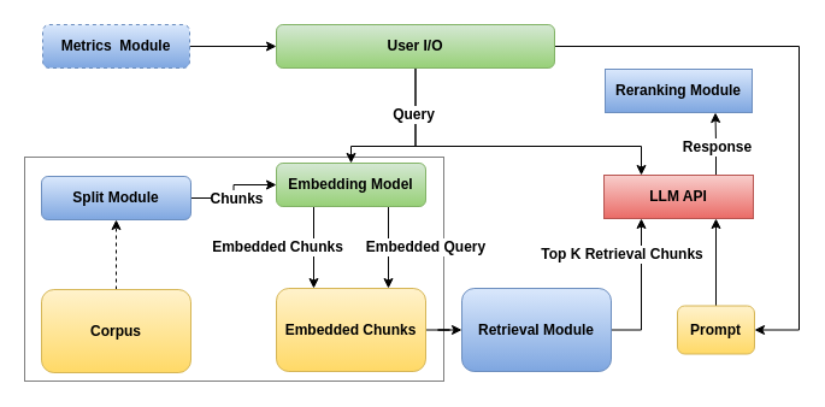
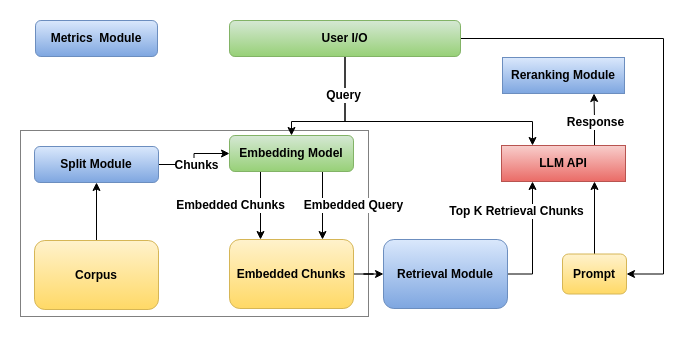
  <mxCell id="0" />
  <mxCell id="1" parent="0" />
  <mxCell id="2" value="" style="rounded=0;whiteSpace=wrap;html=1;dashed=1;dashPattern=1 1;" vertex="1" parent="1"><mxGeometry x="20" y="130" width="348" height="186" as="geometry" /></mxCell>
  <mxCell id="3" style="edgeStyle=orthogonalEdgeStyle;rounded=0;orthogonalLoop=1;jettySize=auto;html=1;exitX=0.5;exitY=1;exitDx=0;exitDy=0;entryX=0.5;entryY=0;entryDx=0;entryDy=0;fontStyle=1;fontSize=12;" parent="1" source="7" target="12" edge="1"><mxGeometry relative="1" as="geometry"><Array as="points"><mxPoint x="345" y="121" /><mxPoint x="291" y="121" /></Array></mxGeometry></mxCell>
  <mxCell id="4" style="edgeStyle=orthogonalEdgeStyle;rounded=0;orthogonalLoop=1;jettySize=auto;html=1;exitX=0.5;exitY=1;exitDx=0;exitDy=0;entryX=0.25;entryY=0;entryDx=0;entryDy=0;fontStyle=1;fontSize=12;" parent="1" source="7" target="15" edge="1"><mxGeometry relative="1" as="geometry"><Array as="points"><mxPoint x="345" y="121" /><mxPoint x="532" y="121" /></Array></mxGeometry></mxCell>
  <mxCell id="5" value="Query" style="edgeLabel;html=1;align=center;verticalAlign=middle;resizable=0;points=[];fontStyle=1;fontSize=12;" parent="4" vertex="1" connectable="0"><mxGeometry x="-0.872" y="1" relative="1" as="geometry"><mxPoint x="-3" y="20" as="offset" /></mxGeometry></mxCell>
  <mxCell id="6" style="edgeStyle=orthogonalEdgeStyle;rounded=0;orthogonalLoop=1;jettySize=auto;html=1;exitX=1;exitY=0.5;exitDx=0;exitDy=0;entryX=1;entryY=0.5;entryDx=0;entryDy=0;fontStyle=1;fontSize=12;" parent="1" source="7" target="26" edge="1"><mxGeometry relative="1" as="geometry"><Array as="points"><mxPoint x="663" y="38" /><mxPoint x="663" y="274" /></Array></mxGeometry></mxCell>
  <mxCell id="7" value="User I/O" style="rounded=1;whiteSpace=wrap;html=1;fillColor=#d5e8d4;strokeColor=#82b366;fontStyle=1;fontSize=12;gradientColor=#97d077;" parent="1" vertex="1"><mxGeometry x="229" y="20" width="231" height="36" as="geometry" /></mxCell>
  <mxCell id="8" style="edgeStyle=orthogonalEdgeStyle;rounded=0;orthogonalLoop=1;jettySize=auto;html=1;exitX=0.25;exitY=1;exitDx=0;exitDy=0;entryX=0.25;entryY=0;entryDx=0;entryDy=0;fontStyle=1;fontSize=12;" parent="1" source="12" target="19" edge="1"><mxGeometry relative="1" as="geometry" /></mxCell>
  <mxCell id="9" value="Embedded Chunks" style="edgeLabel;html=1;align=center;verticalAlign=middle;resizable=0;points=[];fontStyle=1;fontSize=12;" parent="8" vertex="1" connectable="0"><mxGeometry x="-0.121" y="-1" relative="1" as="geometry"><mxPoint x="-30" y="3" as="offset" /></mxGeometry></mxCell>
  <mxCell id="10" style="edgeStyle=orthogonalEdgeStyle;rounded=0;orthogonalLoop=1;jettySize=auto;html=1;exitX=0.75;exitY=1;exitDx=0;exitDy=0;entryX=0.75;entryY=0;entryDx=0;entryDy=0;fontStyle=1;fontSize=12;" parent="1" source="12" target="19" edge="1"><mxGeometry relative="1" as="geometry" /></mxCell>
  <mxCell id="11" value="Embedded Query" style="edgeLabel;html=1;align=center;verticalAlign=middle;resizable=0;points=[];fontStyle=1;fontSize=12;" parent="10" vertex="1" connectable="0"><mxGeometry x="-0.035" y="-1" relative="1" as="geometry"><mxPoint x="31" as="offset" /></mxGeometry></mxCell>
  <mxCell id="12" value="Embedding Model" style="rounded=1;whiteSpace=wrap;html=1;fillColor=#d5e8d4;strokeColor=#82b366;fontStyle=1;fontSize=12;gradientColor=#97d077;" parent="1" vertex="1"><mxGeometry x="229" y="135" width="124" height="36" as="geometry" /></mxCell>
  <mxCell id="13" style="edgeStyle=orthogonalEdgeStyle;rounded=0;orthogonalLoop=1;jettySize=auto;html=1;exitX=0.75;exitY=0;exitDx=0;exitDy=0;fontStyle=1;fontSize=12;entryX=0.75;entryY=1;entryDx=0;entryDy=0;" parent="1" source="15" target="29" edge="1"><mxGeometry relative="1" as="geometry"><mxPoint x="594" y="101" as="targetPoint" /></mxGeometry></mxCell>
  <mxCell id="14" value="Response" style="edgeLabel;html=1;align=center;verticalAlign=middle;resizable=0;points=[];fontStyle=1;fontSize=12;" parent="13" vertex="1" connectable="0"><mxGeometry x="-0.074" relative="1" as="geometry"><mxPoint as="offset" /></mxGeometry></mxCell>
  <mxCell id="15" value="LLM API" style="whiteSpace=wrap;html=1;fillColor=#f8cecc;strokeColor=#b85450;fontStyle=1;fontSize=12;gradientColor=#ea6b66;rounded=0;" parent="1" vertex="1"><mxGeometry x="501" y="145" width="124" height="36" as="geometry" /></mxCell>
  <mxCell id="16" style="edgeStyle=orthogonalEdgeStyle;rounded=0;orthogonalLoop=1;jettySize=auto;html=1;entryX=0.25;entryY=1;entryDx=0;entryDy=0;fontStyle=1;fontSize=12;exitX=1;exitY=0.5;exitDx=0;exitDy=0;" parent="1" source="30" target="15" edge="1"><mxGeometry relative="1" as="geometry"><mxPoint x="481" y="287" as="sourcePoint" /></mxGeometry></mxCell>
  <mxCell id="17" value="Top K Retrieval Chunks" style="edgeLabel;html=1;align=center;verticalAlign=middle;resizable=0;points=[];fontStyle=1;fontSize=12;" parent="16" vertex="1" connectable="0"><mxGeometry x="-0.329" y="-2" relative="1" as="geometry"><mxPoint x="-19" y="-49" as="offset" /></mxGeometry></mxCell>
  <mxCell id="18" style="edgeStyle=orthogonalEdgeStyle;rounded=0;orthogonalLoop=1;jettySize=auto;html=1;exitX=1;exitY=0.5;exitDx=0;exitDy=0;" parent="1" source="19" target="30" edge="1"><mxGeometry relative="1" as="geometry" /></mxCell>
  <mxCell id="19" value="Embedded Chunks" style="rounded=1;whiteSpace=wrap;html=1;fillColor=#fff2cc;strokeColor=#d6b656;fontStyle=1;fontSize=12;gradientColor=#ffd966;" parent="1" vertex="1"><mxGeometry x="229" y="239" width="124" height="69" as="geometry" /></mxCell>
- <mxCell id="20" style="edgeStyle=orthogonalEdgeStyle;rounded=0;orthogonalLoop=1;jettySize=auto;html=1;exitX=0.5;exitY=0;exitDx=0;exitDy=0;entryX=0.5;entryY=1;entryDx=0;entryDy=0;fontStyle=1;fontSize=12;dashed=1;" parent="1" source="21" target="24" edge="1"><mxGeometry relative="1" as="geometry" /></mxCell>
+ <mxCell id="20" style="edgeStyle=orthogonalEdgeStyle;rounded=0;orthogonalLoop=1;jettySize=auto;html=1;exitX=0.5;exitY=0;exitDx=0;exitDy=0;entryX=0.5;entryY=1;entryDx=0;entryDy=0;fontStyle=1;fontSize=12;" parent="1" source="21" target="24" edge="1"><mxGeometry relative="1" as="geometry" /></mxCell>
  <mxCell id="21" value="Corpus" style="rounded=1;whiteSpace=wrap;html=1;fillColor=#fff2cc;strokeColor=#d6b656;fontStyle=1;fontSize=12;gradientColor=#ffd966;" parent="1" vertex="1"><mxGeometry x="34" y="240" width="124" height="69" as="geometry" /></mxCell>
  <mxCell id="22" style="edgeStyle=orthogonalEdgeStyle;rounded=0;orthogonalLoop=1;jettySize=auto;html=1;exitX=1;exitY=0.5;exitDx=0;exitDy=0;entryX=0;entryY=0.5;entryDx=0;entryDy=0;fontStyle=1;fontSize=12;" parent="1" source="24" target="12" edge="1"><mxGeometry relative="1" as="geometry" /></mxCell>
  <mxCell id="23" value="Chunks" style="edgeLabel;html=1;align=center;verticalAlign=middle;resizable=0;points=[];fontStyle=1;fontSize=12;" parent="22" vertex="1" connectable="0"><mxGeometry x="-0.207" y="1" relative="1" as="geometry"><mxPoint x="4" y="1" as="offset" /></mxGeometry></mxCell>
  <mxCell id="24" value="Split Module" style="rounded=1;whiteSpace=wrap;html=1;fillColor=#dae8fc;strokeColor=#6c8ebf;fontStyle=1;fontSize=12;gradientColor=#7ea6e0;" parent="1" vertex="1"><mxGeometry x="34" y="146" width="124" height="36" as="geometry" /></mxCell>
  <mxCell id="25" style="edgeStyle=orthogonalEdgeStyle;rounded=0;orthogonalLoop=1;jettySize=auto;html=1;exitX=0.5;exitY=0;exitDx=0;exitDy=0;entryX=0.75;entryY=1;entryDx=0;entryDy=0;fontStyle=1;fontSize=12;" parent="1" source="26" target="15" edge="1"><mxGeometry relative="1" as="geometry" /></mxCell>
  <mxCell id="26" value="Prompt" style="rounded=1;whiteSpace=wrap;html=1;fillColor=#fff2cc;strokeColor=#d6b656;fontStyle=1;fontSize=12;gradientColor=#ffd966;" parent="1" vertex="1"><mxGeometry x="562" y="253.5" width="64" height="40" as="geometry" /></mxCell>
- <mxCell id="27" style="edgeStyle=orthogonalEdgeStyle;rounded=0;orthogonalLoop=1;jettySize=auto;html=1;exitX=1;exitY=0.5;exitDx=0;exitDy=0;entryX=0;entryY=0.5;entryDx=0;entryDy=0;" edge="1" parent="1" source="28" target="7"><mxGeometry relative="1" as="geometry" /></mxCell>
- <mxCell id="28" value="Metrics&amp;nbsp; Module" style="rounded=1;whiteSpace=wrap;html=1;fillColor=#dae8fc;strokeColor=#6c8ebf;fontStyle=1;fontSize=12;gradientColor=#7ea6e0;dashed=1;" parent="1" vertex="1"><mxGeometry x="35" y="20" width="122" height="36" as="geometry" /></mxCell>
+ <mxCell id="28" value="Metrics&amp;nbsp; Module" style="rounded=1;whiteSpace=wrap;html=1;fillColor=#dae8fc;strokeColor=#6c8ebf;fontStyle=1;fontSize=12;gradientColor=#7ea6e0;" parent="1" vertex="1"><mxGeometry x="35" y="20" width="122" height="36" as="geometry" /></mxCell>
  <mxCell id="29" value="Reranking Module" style="whiteSpace=wrap;html=1;fillColor=#dae8fc;strokeColor=#6c8ebf;fontStyle=1;fontSize=12;gradientColor=#7ea6e0;rounded=0;" parent="1" vertex="1"><mxGeometry x="502" y="57" width="122" height="36" as="geometry" /></mxCell>
  <mxCell id="30" value="Retrieval Module" style="rounded=1;whiteSpace=wrap;html=1;fillColor=#dae8fc;strokeColor=#6c8ebf;fontStyle=1;fontSize=12;gradientColor=#7ea6e0;" parent="1" vertex="1"><mxGeometry x="383" y="239" width="124" height="69" as="geometry" /></mxCell>
